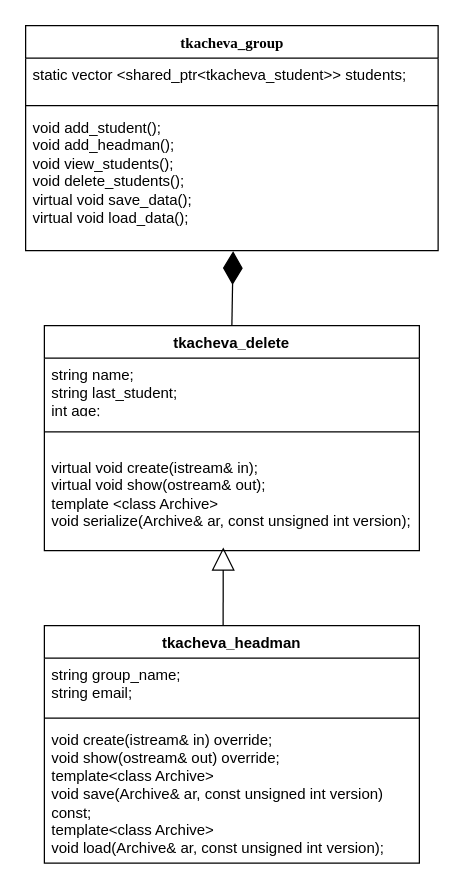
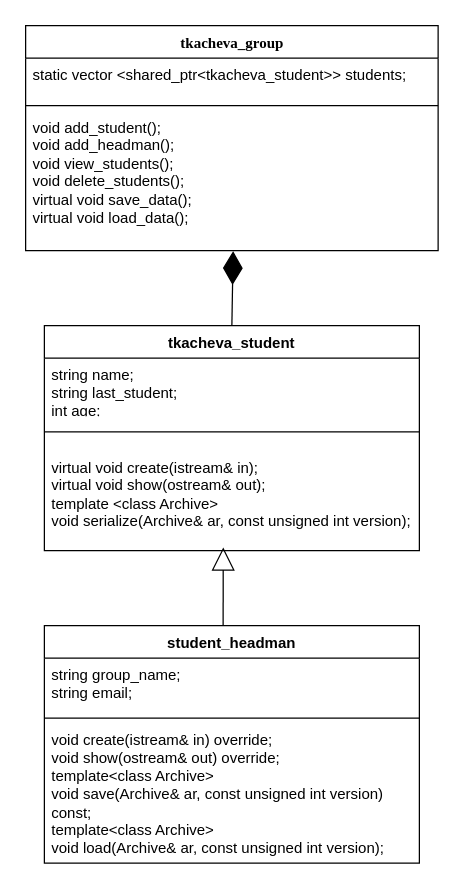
  <mxCell id="0" />
  <mxCell id="1" parent="0" />
  <mxCell id="2" value="tkacheva_group" style="swimlane;html=1;fontStyle=1;align=center;verticalAlign=top;childLayout=stackLayout;horizontal=1;startSize=26;horizontalStack=0;resizeParent=1;resizeLast=0;collapsible=1;marginBottom=0;swimlaneFillColor=#ffffff;rounded=0;shadow=0;comic=0;labelBackgroundColor=none;strokeWidth=1;fillColor=none;fontFamily=Verdana;fontSize=12" parent="1" vertex="1"><mxGeometry x="20" width="330" height="180" as="geometry" y="20" /></mxCell>
  <mxCell id="3" value="static vector &amp;lt;shared_ptr&amp;lt;tkacheva_student&amp;gt;&amp;gt; students;" style="text;html=1;strokeColor=none;fillColor=none;align=left;verticalAlign=top;spacingLeft=4;spacingRight=4;whiteSpace=wrap;overflow=hidden;rotatable=0;points=[[0,0.5],[1,0.5]];portConstraint=eastwest;" parent="2" vertex="1"><mxGeometry y="26" width="330" height="34" as="geometry" /></mxCell>
  <mxCell id="4" value="" style="line;html=1;strokeWidth=1;fillColor=none;align=left;verticalAlign=middle;spacingTop=-1;spacingLeft=3;spacingRight=3;rotatable=0;labelPosition=right;points=[];portConstraint=eastwest;" parent="2" vertex="1"><mxGeometry y="60" width="330" height="8" as="geometry" /></mxCell>
  <mxCell id="5" value="&lt;div&gt;void add_student();&lt;/div&gt;&lt;div&gt;void add_headman();&lt;/div&gt;&lt;div&gt;void view_students();&lt;/div&gt;&lt;div&gt;void delete_students();&lt;/div&gt;&lt;div&gt;virtual void save_data();&lt;/div&gt;&lt;div&gt;virtual void load_data();&lt;/div&gt;" style="text;html=1;strokeColor=none;fillColor=none;align=left;verticalAlign=top;spacingLeft=4;spacingRight=4;whiteSpace=wrap;overflow=hidden;rotatable=0;points=[[0,0.5],[1,0.5]];portConstraint=eastwest;" parent="2" vertex="1"><mxGeometry y="68" width="330" height="112" as="geometry" /></mxCell>
- <mxCell id="6" value="tkacheva_delete" style="swimlane;fontStyle=1;align=center;verticalAlign=top;childLayout=stackLayout;horizontal=1;startSize=26;horizontalStack=0;resizeParent=1;resizeParentMax=0;resizeLast=0;collapsible=1;marginBottom=0;whiteSpace=wrap;html=1;" parent="1" vertex="1"><mxGeometry x="35" y="260" width="300" height="180" as="geometry" /></mxCell>
+ <mxCell id="6" value="tkacheva_student" style="swimlane;fontStyle=1;align=center;verticalAlign=top;childLayout=stackLayout;horizontal=1;startSize=26;horizontalStack=0;resizeParent=1;resizeParentMax=0;resizeLast=0;collapsible=1;marginBottom=0;whiteSpace=wrap;html=1;" parent="1" vertex="1"><mxGeometry x="35" y="260" width="300" height="180" as="geometry" /></mxCell>
  <mxCell id="7" value="&lt;div&gt;string name;&lt;/div&gt;&lt;div&gt;string last_student;&lt;/div&gt;&lt;div&gt;int age;&lt;/div&gt;" style="text;strokeColor=none;fillColor=none;align=left;verticalAlign=top;spacingLeft=4;spacingRight=4;overflow=hidden;rotatable=0;points=[[0,0.5],[1,0.5]];portConstraint=eastwest;whiteSpace=wrap;html=1;" parent="6" vertex="1"><mxGeometry y="26" width="300" height="44" as="geometry" /></mxCell>
  <mxCell id="8" value="" style="line;strokeWidth=1;fillColor=none;align=left;verticalAlign=middle;spacingTop=-1;spacingLeft=3;spacingRight=3;rotatable=0;labelPosition=right;points=[];portConstraint=eastwest;strokeColor=inherit;" parent="6" vertex="1"><mxGeometry y="70" width="300" height="30" as="geometry" /></mxCell>
  <mxCell id="9" value="&lt;div&gt;virtual void create(istream&amp;amp; in);&lt;/div&gt;&lt;div&gt;virtual void show(ostream&amp;amp; out);&lt;/div&gt;&lt;div&gt;&lt;div&gt;template &amp;lt;class Archive&amp;gt;&lt;/div&gt;&lt;div&gt;void serialize(Archive&amp;amp; ar, const unsigned int version);&lt;/div&gt;&lt;/div&gt;" style="text;strokeColor=none;fillColor=none;align=left;verticalAlign=top;spacingLeft=4;spacingRight=4;overflow=hidden;rotatable=0;points=[[0,0.5],[1,0.5]];portConstraint=eastwest;whiteSpace=wrap;html=1;" parent="6" vertex="1"><mxGeometry y="100" width="300" height="80" as="geometry" /></mxCell>
- <mxCell id="10" value="tkacheva_headman" style="swimlane;fontStyle=1;align=center;verticalAlign=top;childLayout=stackLayout;horizontal=1;startSize=26;horizontalStack=0;resizeParent=1;resizeParentMax=0;resizeLast=0;collapsible=1;marginBottom=0;whiteSpace=wrap;html=1;" parent="1" vertex="1"><mxGeometry x="35" y="500" width="300" height="190" as="geometry" /></mxCell>
+ <mxCell id="10" value="student_headman" style="swimlane;fontStyle=1;align=center;verticalAlign=top;childLayout=stackLayout;horizontal=1;startSize=26;horizontalStack=0;resizeParent=1;resizeParentMax=0;resizeLast=0;collapsible=1;marginBottom=0;whiteSpace=wrap;html=1;" parent="1" vertex="1"><mxGeometry x="35" y="500" width="300" height="190" as="geometry" /></mxCell>
  <mxCell id="11" value="&lt;div&gt;string group_name;&lt;/div&gt;&lt;div&gt;string email;&lt;/div&gt;" style="text;strokeColor=none;fillColor=none;align=left;verticalAlign=top;spacingLeft=4;spacingRight=4;overflow=hidden;rotatable=0;points=[[0,0.5],[1,0.5]];portConstraint=eastwest;whiteSpace=wrap;html=1;" parent="10" vertex="1"><mxGeometry y="26" width="300" height="44" as="geometry" /></mxCell>
  <mxCell id="12" value="" style="line;strokeWidth=1;fillColor=none;align=left;verticalAlign=middle;spacingTop=-1;spacingLeft=3;spacingRight=3;rotatable=0;labelPosition=right;points=[];portConstraint=eastwest;strokeColor=inherit;" parent="10" vertex="1"><mxGeometry y="70" width="300" height="8" as="geometry" /></mxCell>
  <mxCell id="13" value="&lt;div&gt;void create(istream&amp;amp; in) override;&lt;/div&gt;&lt;div&gt;void show(ostream&amp;amp; out) override;&lt;/div&gt;&lt;div&gt;template&amp;lt;class Archive&amp;gt;&lt;/div&gt;&lt;div&gt;void save(Archive&amp;amp; ar, const unsigned int version) const;&lt;/div&gt;&lt;div&gt;&lt;div&gt;template&amp;lt;class Archive&amp;gt;&lt;/div&gt;&lt;div&gt;void load(Archive&amp;amp; ar, const unsigned int version);&lt;/div&gt;&lt;/div&gt;" style="text;strokeColor=none;fillColor=none;align=left;verticalAlign=top;spacingLeft=4;spacingRight=4;overflow=hidden;rotatable=0;points=[[0,0.5],[1,0.5]];portConstraint=eastwest;whiteSpace=wrap;html=1;" parent="10" vertex="1"><mxGeometry y="78" width="300" height="112" as="geometry" /></mxCell>
  <mxCell id="14" value="" style="endArrow=diamondThin;endFill=1;endSize=24;html=1;rounded=0;exitX=0.5;exitY=0;exitDx=0;exitDy=0;entryX=0.503;entryY=1.004;entryDx=0;entryDy=0;entryPerimeter=0;" parent="1" source="6" target="5" edge="1"><mxGeometry width="160" relative="1" as="geometry"><mxPoint x="70" y="360" as="sourcePoint" /><mxPoint x="230" y="360" as="targetPoint" /></mxGeometry></mxCell>
  <mxCell id="15" value="" style="endArrow=block;endSize=16;endFill=0;html=1;rounded=0;entryX=0.477;entryY=0.968;entryDx=0;entryDy=0;entryPerimeter=0;" parent="1" target="9" edge="1"><mxGeometry width="160" relative="1" as="geometry"><mxPoint x="178" y="500" as="sourcePoint" /><mxPoint x="180" y="540" as="targetPoint" /></mxGeometry></mxCell>
